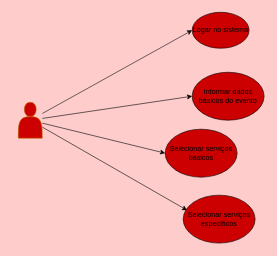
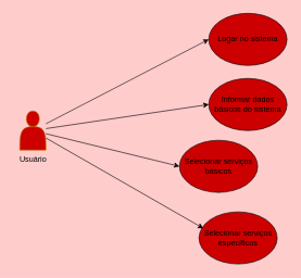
  <mxCell id="0" />
  <mxCell id="1" parent="0" />
  <mxCell id="2" style="edgeStyle=none;html=1;entryX=0;entryY=0.5;entryDx=0;entryDy=0;fontColor=#0d0c0c;strokeColor=#0d0c0c;" edge="1" parent="1" source="6" target="7"><mxGeometry relative="1" as="geometry" /></mxCell>
  <mxCell id="3" style="edgeStyle=none;html=1;entryX=0;entryY=0.5;entryDx=0;entryDy=0;fontColor=#000000;strokeColor=#000000;" edge="1" parent="1" source="6" target="9"><mxGeometry relative="1" as="geometry" /></mxCell>
  <mxCell id="4" style="edgeStyle=none;html=1;entryX=0;entryY=0.5;entryDx=0;entryDy=0;fontColor=#000000;strokeColor=#000000;" edge="1" parent="1" source="6" target="10"><mxGeometry relative="1" as="geometry" /></mxCell>
  <mxCell id="5" style="edgeStyle=none;html=1;entryX=0.055;entryY=0.315;entryDx=0;entryDy=0;entryPerimeter=0;fontColor=#000000;strokeColor=#000000;" edge="1" parent="1" source="6" target="11"><mxGeometry relative="1" as="geometry" /></mxCell>
  <mxCell id="6" value="&lt;div style=&quot;text-align: justify;&quot;&gt;&lt;br&gt;&lt;/div&gt;" style="shape=actor;whiteSpace=wrap;html=1;fillColor=#CC0000;fontColor=#000000;strokeColor=#BD7000;align=right;" vertex="1" parent="1"><mxGeometry x="30" y="170" width="40" height="60" as="geometry" /></mxCell>
- <mxCell id="7" value="Logar no sistema" style="ellipse;whiteSpace=wrap;html=1;fillColor=#CC0000;" vertex="1" parent="1"><mxGeometry x="320" y="20" width="95" height="60" as="geometry" /></mxCell>
- <mxCell id="9" value="Informar dados básicos do evento" style="ellipse;whiteSpace=wrap;html=1;fillColor=#CC0000;" vertex="1" parent="1"><mxGeometry x="320" y="120" width="120" height="80" as="geometry" /></mxCell>
+ <mxCell id="7" value="Logar no sistema" style="ellipse;whiteSpace=wrap;html=1;fillColor=#CC0000;" vertex="1" parent="1"><mxGeometry x="320" y="20" width="120" height="80" as="geometry" /></mxCell>
+ <mxCell id="8" value="&lt;font color=&quot;#000000&quot;&gt;Usuário&lt;/font&gt;" style="text;html=1;align=center;verticalAlign=middle;resizable=0;points=[];autosize=1;strokeColor=none;fillColor=none;" vertex="1" parent="1"><mxGeometry x="20" y="230" width="60" height="30" as="geometry" /></mxCell>
+ <mxCell id="9" value="Informar dados básicos do sistema" style="ellipse;whiteSpace=wrap;html=1;fillColor=#CC0000;" vertex="1" parent="1"><mxGeometry x="320" y="120" width="120" height="80" as="geometry" /></mxCell>
  <mxCell id="10" value="Selecionar serviços básicos" style="ellipse;whiteSpace=wrap;html=1;fillColor=#CC0000;" vertex="1" parent="1"><mxGeometry x="275" y="215" width="120" height="80" as="geometry" /></mxCell>
  <mxCell id="11" value="Selecionar serviços específicos" style="ellipse;whiteSpace=wrap;html=1;fillColor=#CC0000;" vertex="1" parent="1"><mxGeometry x="305" y="325" width="120" height="80" as="geometry" /></mxCell>
